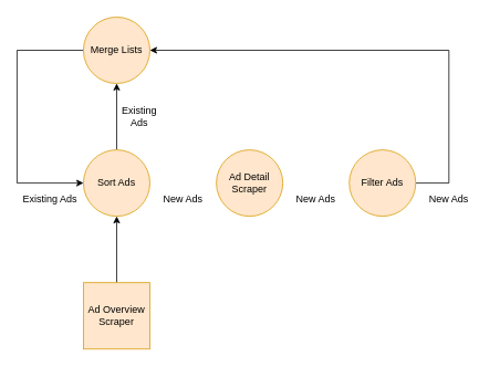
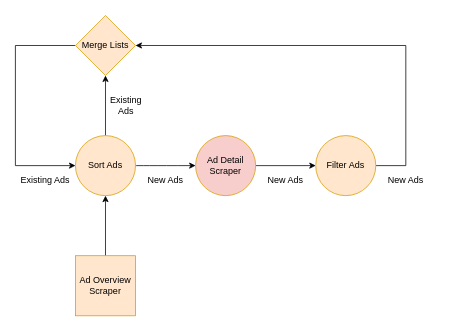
  <mxCell id="0" />
  <mxCell id="1" parent="0" />
  <mxCell id="2" style="edgeStyle=orthogonalEdgeStyle;rounded=0;orthogonalLoop=1;jettySize=auto;html=1;exitX=0.5;exitY=0;exitDx=0;exitDy=0;entryX=0.5;entryY=1;entryDx=0;entryDy=0;" edge="1" parent="1" source="3" target="6"><mxGeometry relative="1" as="geometry" /></mxCell>
  <mxCell id="3" value="Ad Overview Scraper" style="whiteSpace=wrap;html=1;aspect=fixed;fillColor=#ffe6cc;strokeColor=#d79b00;rounded=0;" vertex="1" parent="1"><mxGeometry x="100" y="340" width="80" height="80" as="geometry" /></mxCell>
+ <mxCell id="4" style="edgeStyle=orthogonalEdgeStyle;rounded=0;orthogonalLoop=1;jettySize=auto;html=1;exitX=1;exitY=0.5;exitDx=0;exitDy=0;entryX=0;entryY=0.5;entryDx=0;entryDy=0;curved=1;" edge="1" parent="1" source="6" target="8"><mxGeometry relative="1" as="geometry" /></mxCell>
  <mxCell id="5" style="edgeStyle=orthogonalEdgeStyle;rounded=0;orthogonalLoop=1;jettySize=auto;html=1;exitX=0.5;exitY=0;exitDx=0;exitDy=0;entryX=0.5;entryY=1;entryDx=0;entryDy=0;" edge="1" parent="1" source="6" target="11"><mxGeometry relative="1" as="geometry" /></mxCell>
  <mxCell id="6" value="Sort Ads" style="ellipse;whiteSpace=wrap;html=1;aspect=fixed;fillColor=#ffe6cc;strokeColor=#d79b00;" vertex="1" parent="1"><mxGeometry x="100" y="180" width="80" height="80" as="geometry" /></mxCell>
- <mxCell id="8" value="Ad Detail Scraper" style="ellipse;whiteSpace=wrap;html=1;aspect=fixed;fillColor=#ffe6cc;strokeColor=#d79b00;" vertex="1" parent="1"><mxGeometry x="260" y="180" width="80" height="80" as="geometry" /></mxCell>
+ <mxCell id="7" style="edgeStyle=orthogonalEdgeStyle;rounded=0;orthogonalLoop=1;jettySize=auto;html=1;exitX=1;exitY=0.5;exitDx=0;exitDy=0;entryX=0;entryY=0.5;entryDx=0;entryDy=0;" edge="1" parent="1" source="8" target="14"><mxGeometry relative="1" as="geometry" /></mxCell>
+ <mxCell id="8" value="Ad Detail Scraper" style="ellipse;whiteSpace=wrap;html=1;aspect=fixed;fillColor=#f8cecc;strokeColor=#d79b00;" vertex="1" parent="1"><mxGeometry x="260" y="180" width="80" height="80" as="geometry" /></mxCell>
  <mxCell id="9" value="New Ads" style="text;html=1;strokeColor=none;fillColor=none;align=center;verticalAlign=middle;whiteSpace=wrap;rounded=0;" vertex="1" parent="1"><mxGeometry x="180" y="220" width="80" height="40" as="geometry" /></mxCell>
  <mxCell id="10" style="edgeStyle=orthogonalEdgeStyle;rounded=0;orthogonalLoop=1;jettySize=auto;html=1;exitX=0;exitY=0.5;exitDx=0;exitDy=0;entryX=0;entryY=0.5;entryDx=0;entryDy=0;" edge="1" parent="1" source="11" target="6"><mxGeometry relative="1" as="geometry"><mxPoint x="-20" y="180" as="targetPoint" /><Array as="points"><mxPoint x="20" y="60" /><mxPoint x="20" y="220" /></Array></mxGeometry></mxCell>
- <mxCell id="11" value="Merge Lists" style="ellipse;whiteSpace=wrap;html=1;aspect=fixed;fillColor=#ffe6cc;strokeColor=#d79b00;" vertex="1" parent="1"><mxGeometry x="100" y="20" width="80" height="80" as="geometry" /></mxCell>
+ <mxCell id="11" value="Merge Lists" style="rhombus;whiteSpace=wrap;html=1;aspect=fixed;fillColor=#ffe6cc;strokeColor=#d79b00;" vertex="1" parent="1"><mxGeometry x="100" y="20" width="80" height="80" as="geometry" /></mxCell>
  <mxCell id="12" value="Existing Ads" style="text;html=1;strokeColor=none;fillColor=none;align=center;verticalAlign=middle;whiteSpace=wrap;rounded=0;" vertex="1" parent="1"><mxGeometry x="140" y="100" width="55" height="80" as="geometry" /></mxCell>
  <mxCell id="13" style="edgeStyle=orthogonalEdgeStyle;rounded=0;orthogonalLoop=1;jettySize=auto;html=1;exitX=1;exitY=0.5;exitDx=0;exitDy=0;entryX=1;entryY=0.5;entryDx=0;entryDy=0;" edge="1" parent="1" source="14" target="11"><mxGeometry relative="1" as="geometry"><Array as="points"><mxPoint x="540" y="220" /><mxPoint x="540" y="60" /></Array></mxGeometry></mxCell>
  <mxCell id="14" value="Filter Ads" style="ellipse;whiteSpace=wrap;html=1;aspect=fixed;fillColor=#ffe6cc;strokeColor=#d79b00;" vertex="1" parent="1"><mxGeometry x="420" y="180" width="80" height="80" as="geometry" /></mxCell>
  <mxCell id="15" value="New Ads" style="text;html=1;strokeColor=none;fillColor=none;align=center;verticalAlign=middle;whiteSpace=wrap;rounded=0;" vertex="1" parent="1"><mxGeometry x="340" y="220" width="80" height="40" as="geometry" /></mxCell>
  <mxCell id="16" value="Existing Ads" style="text;html=1;strokeColor=none;fillColor=none;align=center;verticalAlign=middle;whiteSpace=wrap;rounded=0;" vertex="1" parent="1"><mxGeometry x="20" y="220" width="80" height="40" as="geometry" /></mxCell>
  <mxCell id="17" value="New Ads" style="text;html=1;strokeColor=none;fillColor=none;align=center;verticalAlign=middle;whiteSpace=wrap;rounded=0;" vertex="1" parent="1"><mxGeometry x="500" y="220" width="80" height="40" as="geometry" /></mxCell>
